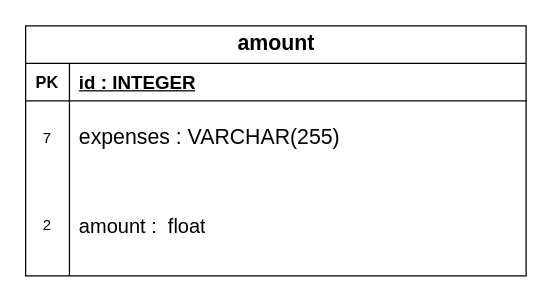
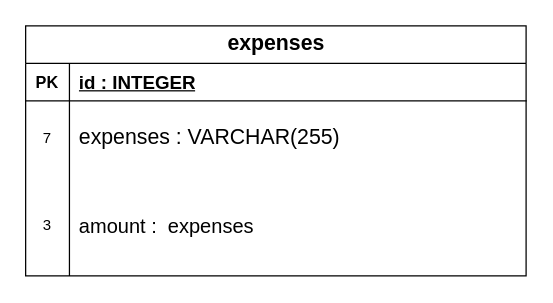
  <mxCell id="0" />
  <mxCell id="1" parent="0" />
- <mxCell id="2" value="&lt;font style=&quot;font-size: 17px;&quot;&gt;amount&lt;/font&gt;" style="shape=table;startSize=30;container=1;collapsible=1;childLayout=tableLayout;fixedRows=1;rowLines=0;fontStyle=1;align=center;resizeLast=1;html=1;" vertex="1" parent="1"><mxGeometry x="20" y="20" width="400" height="200" as="geometry"><mxRectangle x="334" y="480" width="90" height="30" as="alternateBounds" /></mxGeometry></mxCell>
+ <mxCell id="2" value="&lt;font style=&quot;font-size: 17px;&quot;&gt;expenses&lt;/font&gt;" style="shape=table;startSize=30;container=1;collapsible=1;childLayout=tableLayout;fixedRows=1;rowLines=0;fontStyle=1;align=center;resizeLast=1;html=1;" vertex="1" parent="1"><mxGeometry x="20" y="20" width="400" height="200" as="geometry"><mxRectangle x="334" y="480" width="90" height="30" as="alternateBounds" /></mxGeometry></mxCell>
  <mxCell id="3" value="" style="shape=tableRow;horizontal=0;startSize=0;swimlaneHead=0;swimlaneBody=0;fillColor=none;collapsible=0;dropTarget=0;points=[[0,0.5],[1,0.5]];portConstraint=eastwest;top=0;left=0;right=0;bottom=1;" vertex="1" parent="2"><mxGeometry y="30" width="400" height="30" as="geometry" /></mxCell>
  <mxCell id="4" value="&lt;font style=&quot;font-size: 13px;&quot;&gt;PK&lt;/font&gt;" style="shape=partialRectangle;connectable=0;fillColor=none;top=0;left=0;bottom=0;right=0;fontStyle=1;overflow=hidden;whiteSpace=wrap;html=1;" vertex="1" parent="3"><mxGeometry width="35" height="30" as="geometry"><mxRectangle width="35" height="30" as="alternateBounds" /></mxGeometry></mxCell>
  <mxCell id="5" value="&lt;font style=&quot;font-size: 15px;&quot;&gt;id : INTEGER&lt;/font&gt;" style="shape=partialRectangle;connectable=0;fillColor=none;top=0;left=0;bottom=0;right=0;align=left;spacingLeft=6;fontStyle=5;overflow=hidden;whiteSpace=wrap;html=1;" vertex="1" parent="3"><mxGeometry x="35" width="365" height="30" as="geometry"><mxRectangle width="365" height="30" as="alternateBounds" /></mxGeometry></mxCell>
  <mxCell id="6" value="" style="shape=tableRow;horizontal=0;startSize=0;swimlaneHead=0;swimlaneBody=0;fillColor=none;collapsible=0;dropTarget=0;points=[[0,0.5],[1,0.5]];portConstraint=eastwest;top=0;left=0;right=0;bottom=0;" vertex="1" parent="2"><mxGeometry y="60" width="400" height="60" as="geometry" /></mxCell>
  <mxCell id="7" value="7" style="shape=partialRectangle;connectable=0;fillColor=none;top=0;left=0;bottom=0;right=0;editable=1;overflow=hidden;whiteSpace=wrap;html=1;" vertex="1" parent="6"><mxGeometry width="35" height="60" as="geometry"><mxRectangle width="35" height="60" as="alternateBounds" /></mxGeometry></mxCell>
  <mxCell id="8" value="&lt;font style=&quot;font-size: 17px;&quot;&gt;expenses : VARCHAR(255)&lt;/font&gt;" style="shape=partialRectangle;connectable=0;fillColor=none;top=0;left=0;bottom=0;right=0;align=left;spacingLeft=6;overflow=hidden;whiteSpace=wrap;html=1;" vertex="1" parent="6"><mxGeometry x="35" width="365" height="60" as="geometry"><mxRectangle width="365" height="60" as="alternateBounds" /></mxGeometry></mxCell>
  <mxCell id="9" value="" style="shape=tableRow;horizontal=0;startSize=0;swimlaneHead=0;swimlaneBody=0;fillColor=none;collapsible=0;dropTarget=0;points=[[0,0.5],[1,0.5]];portConstraint=eastwest;top=0;left=0;right=0;bottom=0;" vertex="1" parent="2"><mxGeometry y="120" width="400" height="80" as="geometry" /></mxCell>
- <mxCell id="10" value="2" style="shape=partialRectangle;connectable=0;fillColor=none;top=0;left=0;bottom=0;right=0;editable=1;overflow=hidden;whiteSpace=wrap;html=1;" vertex="1" parent="9"><mxGeometry width="35" height="80" as="geometry"><mxRectangle width="35" height="80" as="alternateBounds" /></mxGeometry></mxCell>
- <mxCell id="11" value="&lt;font style=&quot;font-size: 16px;&quot;&gt;amount :&amp;nbsp; float&lt;/font&gt;" style="shape=partialRectangle;connectable=0;fillColor=none;top=0;left=0;bottom=0;right=0;align=left;spacingLeft=6;overflow=hidden;whiteSpace=wrap;html=1;" vertex="1" parent="9"><mxGeometry x="35" width="365" height="80" as="geometry"><mxRectangle width="365" height="80" as="alternateBounds" /></mxGeometry></mxCell>
+ <mxCell id="10" value="3" style="shape=partialRectangle;connectable=0;fillColor=none;top=0;left=0;bottom=0;right=0;editable=1;overflow=hidden;whiteSpace=wrap;html=1;" vertex="1" parent="9"><mxGeometry width="35" height="80" as="geometry"><mxRectangle width="35" height="80" as="alternateBounds" /></mxGeometry></mxCell>
+ <mxCell id="11" value="&lt;font style=&quot;font-size: 16px;&quot;&gt;amount :&amp;nbsp; expenses&lt;/font&gt;" style="shape=partialRectangle;connectable=0;fillColor=none;top=0;left=0;bottom=0;right=0;align=left;spacingLeft=6;overflow=hidden;whiteSpace=wrap;html=1;" vertex="1" parent="9"><mxGeometry x="35" width="365" height="80" as="geometry"><mxRectangle width="365" height="80" as="alternateBounds" /></mxGeometry></mxCell>
